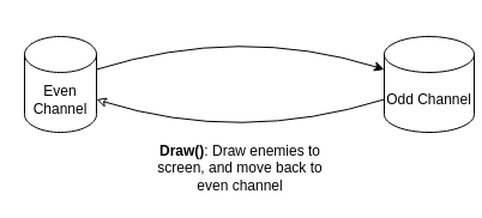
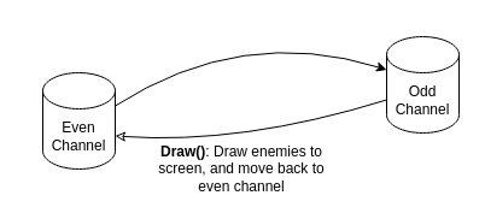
  <mxCell id="0" />
  <mxCell id="1" parent="0" />
- <mxCell id="2" value="Even Channel" style="shape=cylinder3;whiteSpace=wrap;html=1;boundedLbl=1;backgroundOutline=1;size=15;" vertex="1" parent="1"><mxGeometry x="20" y="30" width="60" height="80" as="geometry" /></mxCell>
- <mxCell id="3" value="Odd Channel" style="shape=cylinder3;whiteSpace=wrap;html=1;boundedLbl=1;backgroundOutline=1;size=15;" vertex="1" parent="1"><mxGeometry x="320" y="30" width="75" height="80" as="geometry" /></mxCell>
+ <mxCell id="2" value="Even Channel" style="shape=cylinder3;whiteSpace=wrap;html=1;boundedLbl=1;backgroundOutline=1;size=15;" vertex="1" parent="1"><mxGeometry x="35" y="60" width="60" height="80" as="geometry" /></mxCell>
+ <mxCell id="3" value="Odd Channel" style="shape=cylinder3;whiteSpace=wrap;html=1;boundedLbl=1;backgroundOutline=1;size=15;" vertex="1" parent="1"><mxGeometry x="320" y="30" width="60" height="80" as="geometry" /></mxCell>
  <mxCell id="4" value="" style="endArrow=classic;html=1;rounded=0;entryX=0;entryY=0;entryDx=0;entryDy=27.5;entryPerimeter=0;exitX=1;exitY=0;exitDx=0;exitDy=27.5;exitPerimeter=0;curved=1;" edge="1" parent="1" source="2" target="3"><mxGeometry width="50" height="50" relative="1" as="geometry"><mxPoint x="200" y="180" as="sourcePoint" /><mxPoint x="250" y="130" as="targetPoint" /><Array as="points"><mxPoint x="200" y="20" /></Array></mxGeometry></mxCell>
  <mxCell id="5" value="" style="endArrow=none;html=1;rounded=0;entryX=0;entryY=0;entryDx=0;entryDy=52.5;entryPerimeter=0;exitX=1;exitY=0;exitDx=0;exitDy=52.5;exitPerimeter=0;curved=1;startArrow=classic;startFill=0;" edge="1" parent="1" source="2" target="3"><mxGeometry width="50" height="50" relative="1" as="geometry"><mxPoint x="90" y="68" as="sourcePoint" /><mxPoint x="330" y="68" as="targetPoint" /><Array as="points"><mxPoint x="200" y="120" /></Array></mxGeometry></mxCell>
  <mxCell id="6" value="&lt;b&gt;Draw()&lt;/b&gt;: Draw enemies to screen, and move back to even channel" style="text;html=1;align=center;verticalAlign=middle;whiteSpace=wrap;rounded=0;" vertex="1" parent="1"><mxGeometry x="130" y="120" width="140" height="40" as="geometry" /></mxCell>
